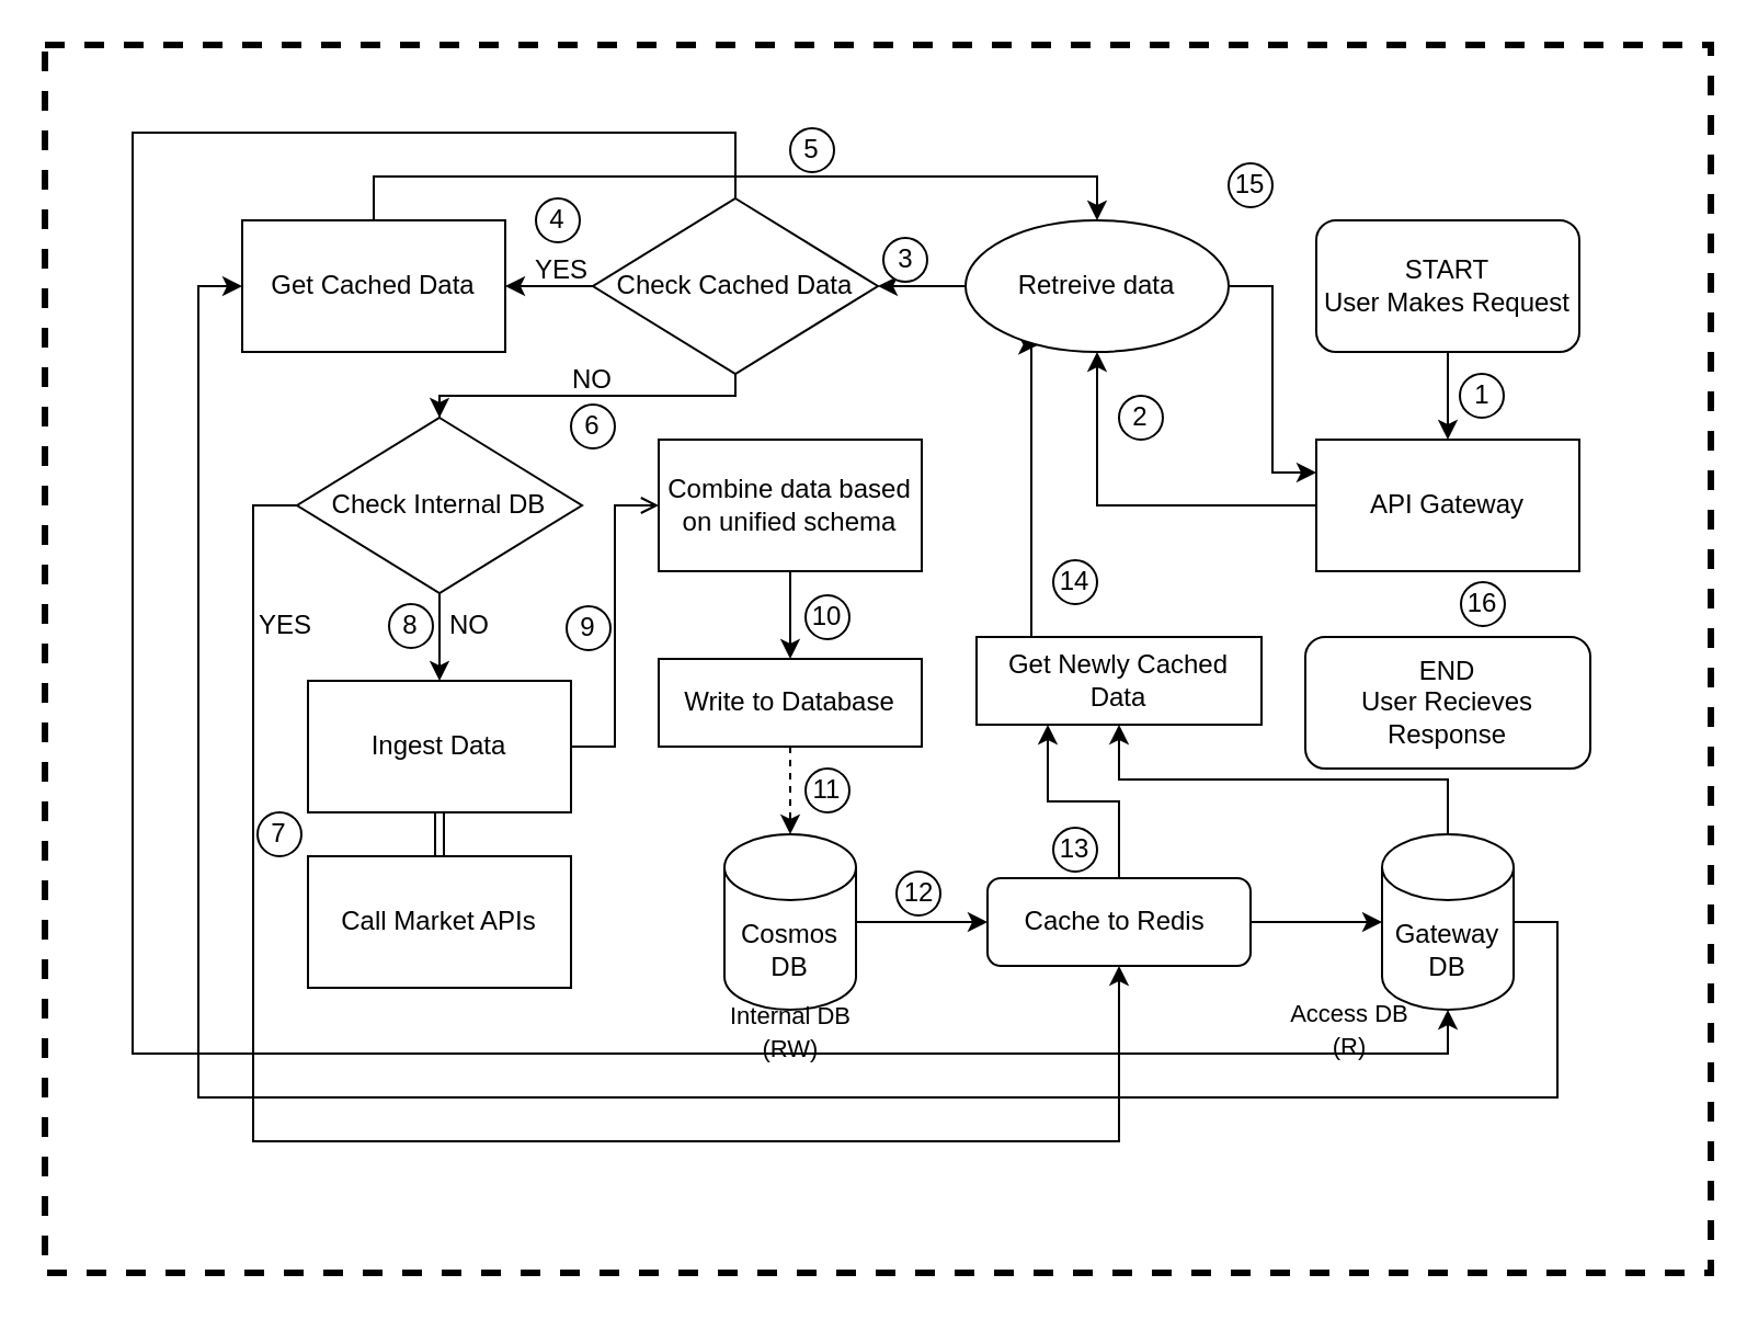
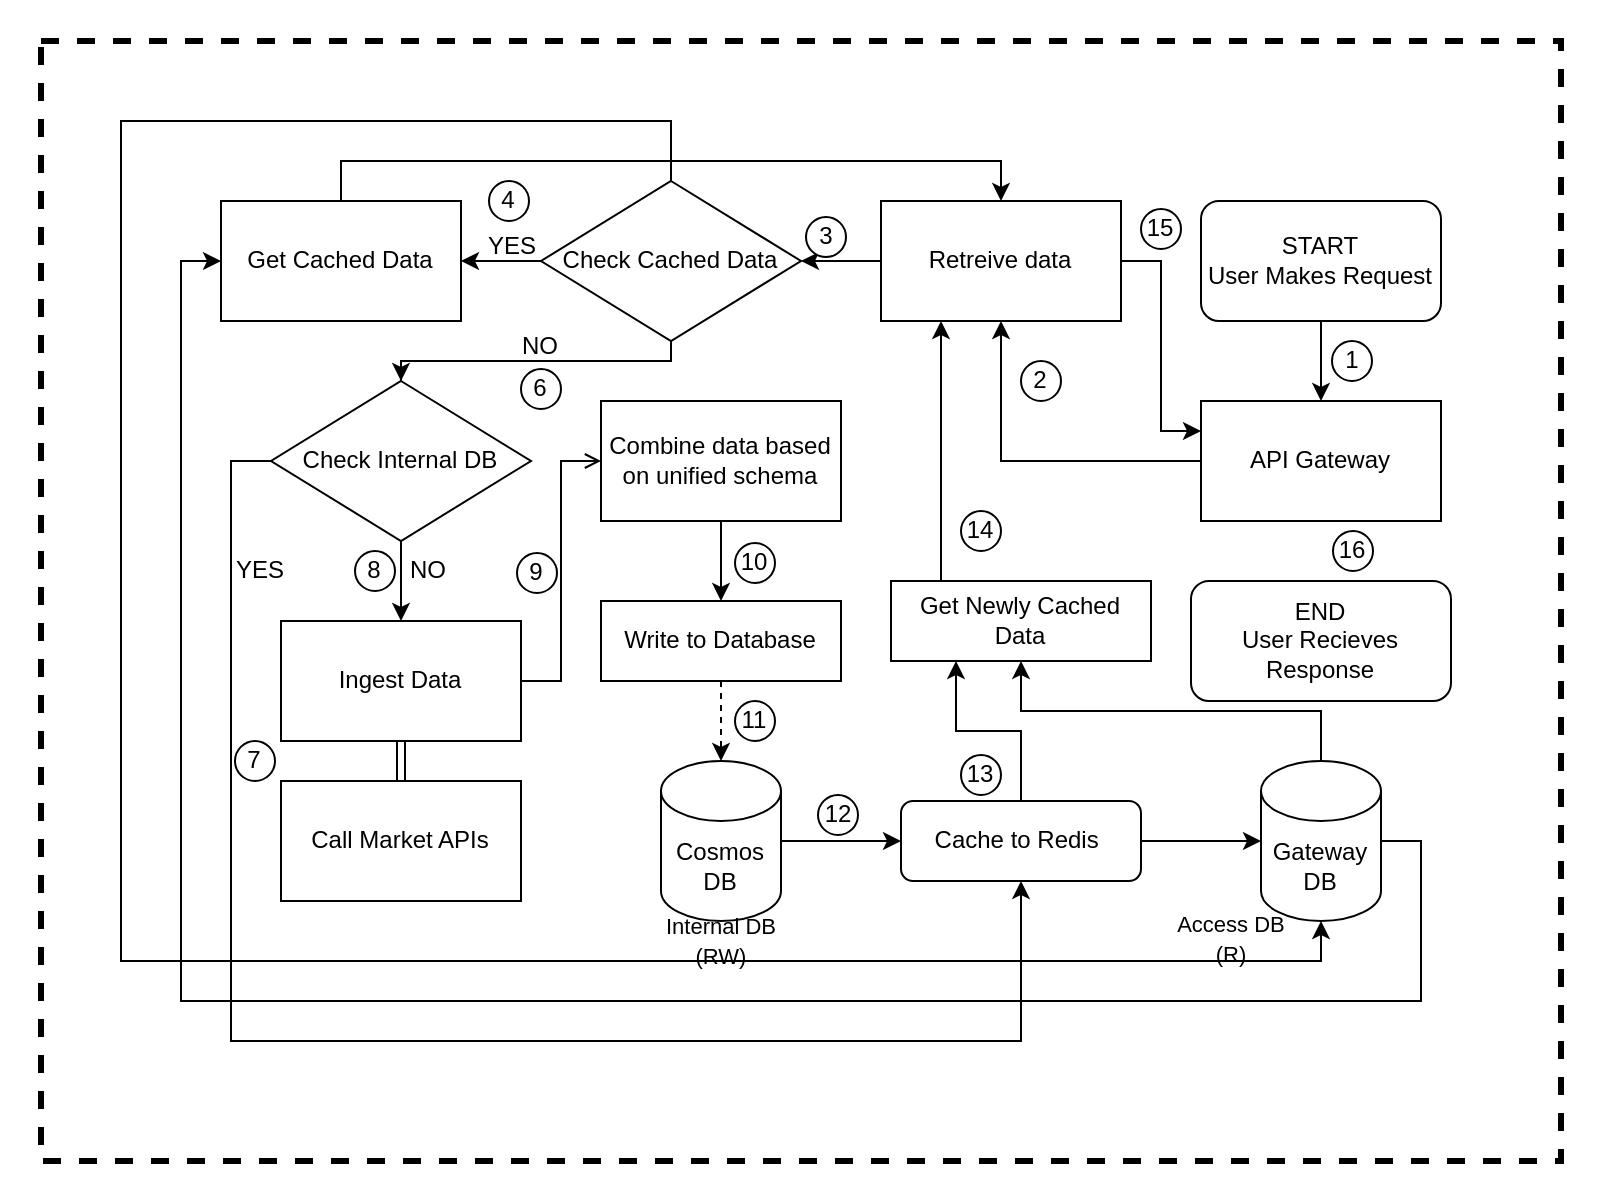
  <mxCell id="0" />
  <mxCell id="1" parent="0" />
  <mxCell id="2" value="" style="edgeStyle=orthogonalEdgeStyle;rounded=0;orthogonalLoop=1;jettySize=auto;html=1;shape=link;" edge="1" parent="1" source="3" target="5"><mxGeometry relative="1" as="geometry" /></mxCell>
  <mxCell id="3" value="Call Market APIs" style="rounded=0;whiteSpace=wrap;html=1;" vertex="1" parent="1"><mxGeometry x="140" y="390" width="120" height="60" as="geometry" /></mxCell>
  <mxCell id="4" style="edgeStyle=orthogonalEdgeStyle;rounded=0;orthogonalLoop=1;jettySize=auto;html=1;exitX=1;exitY=0.5;exitDx=0;exitDy=0;entryX=0;entryY=0.5;entryDx=0;entryDy=0;endArrow=open;" edge="1" parent="1" source="5" target="6"><mxGeometry relative="1" as="geometry" /></mxCell>
  <mxCell id="5" value="Ingest Data" style="rounded=0;whiteSpace=wrap;html=1;" vertex="1" parent="1"><mxGeometry x="140" y="310" width="120" height="60" as="geometry" /></mxCell>
  <mxCell id="6" value="Combine data based on unified schema" style="rounded=0;whiteSpace=wrap;html=1;" vertex="1" parent="1"><mxGeometry x="300" y="200" width="120" height="60" as="geometry" /></mxCell>
  <mxCell id="7" value="" style="edgeStyle=orthogonalEdgeStyle;rounded=0;orthogonalLoop=1;jettySize=auto;html=1;" edge="1" parent="1" source="8" target="14"><mxGeometry relative="1" as="geometry" /></mxCell>
  <mxCell id="8" value="Cosmos DB" style="shape=cylinder3;whiteSpace=wrap;html=1;boundedLbl=1;backgroundOutline=1;size=15;" vertex="1" parent="1"><mxGeometry x="330" y="380" width="60" height="80" as="geometry" /></mxCell>
  <mxCell id="9" style="edgeStyle=orthogonalEdgeStyle;rounded=0;orthogonalLoop=1;jettySize=auto;html=1;exitX=0.5;exitY=1;exitDx=0;exitDy=0;entryX=0.5;entryY=0;entryDx=0;entryDy=0;entryPerimeter=0;dashed=1;" edge="1" parent="1" source="11" target="8"><mxGeometry relative="1" as="geometry" /></mxCell>
  <mxCell id="10" value="" style="edgeStyle=orthogonalEdgeStyle;rounded=0;orthogonalLoop=1;jettySize=auto;html=1;exitX=0.5;exitY=1;exitDx=0;exitDy=0;entryX=0.5;entryY=0;entryDx=0;entryDy=0;entryPerimeter=0;" edge="1" parent="1" source="6" target="11"><mxGeometry relative="1" as="geometry"><mxPoint x="410" y="280" as="sourcePoint" /><mxPoint x="410" y="380" as="targetPoint" /></mxGeometry></mxCell>
  <mxCell id="11" value="Write to Database" style="rounded=0;whiteSpace=wrap;html=1;" vertex="1" parent="1"><mxGeometry x="300" y="300" width="120" height="40" as="geometry" /></mxCell>
  <mxCell id="12" value="" style="edgeStyle=orthogonalEdgeStyle;rounded=0;orthogonalLoop=1;jettySize=auto;html=1;" edge="1" parent="1" source="14" target="18"><mxGeometry relative="1" as="geometry" /></mxCell>
  <mxCell id="13" style="edgeStyle=orthogonalEdgeStyle;rounded=0;orthogonalLoop=1;jettySize=auto;html=1;exitX=0.5;exitY=0;exitDx=0;exitDy=0;entryX=0.25;entryY=1;entryDx=0;entryDy=0;" edge="1" parent="1" source="14" target="21"><mxGeometry relative="1" as="geometry" /></mxCell>
  <mxCell id="14" value="Cache to Redis&amp;nbsp;" style="whiteSpace=wrap;html=1;rounded=1;" vertex="1" parent="1"><mxGeometry x="450" y="400" width="120" height="40" as="geometry" /></mxCell>
  <mxCell id="15" value="&lt;font style=&quot;font-size: 11px;&quot;&gt;Internal DB (RW)&lt;/font&gt;" style="text;html=1;align=center;verticalAlign=middle;whiteSpace=wrap;rounded=0;" vertex="1" parent="1"><mxGeometry x="317.5" y="455" width="85" height="30" as="geometry" /></mxCell>
  <mxCell id="16" style="edgeStyle=orthogonalEdgeStyle;rounded=0;orthogonalLoop=1;jettySize=auto;html=1;exitX=1;exitY=0.5;exitDx=0;exitDy=0;exitPerimeter=0;entryX=0;entryY=0.5;entryDx=0;entryDy=0;" edge="1" parent="1" source="18" target="35"><mxGeometry relative="1" as="geometry"><Array as="points"><mxPoint x="710" y="420" /><mxPoint x="710" y="500" /><mxPoint x="90" y="500" /><mxPoint x="90" y="130" /></Array></mxGeometry></mxCell>
  <mxCell id="17" style="edgeStyle=orthogonalEdgeStyle;rounded=0;orthogonalLoop=1;jettySize=auto;html=1;exitX=0.5;exitY=0;exitDx=0;exitDy=0;exitPerimeter=0;entryX=0.5;entryY=1;entryDx=0;entryDy=0;" edge="1" parent="1" source="18" target="21"><mxGeometry relative="1" as="geometry" /></mxCell>
  <mxCell id="18" value="Gateway DB" style="shape=cylinder3;whiteSpace=wrap;html=1;boundedLbl=1;backgroundOutline=1;size=15;" vertex="1" parent="1"><mxGeometry x="630" y="380" width="60" height="80" as="geometry" /></mxCell>
  <mxCell id="19" value="&lt;font style=&quot;font-size: 11px;&quot;&gt;Access DB (R)&lt;/font&gt;" style="text;html=1;align=center;verticalAlign=middle;whiteSpace=wrap;rounded=0;" vertex="1" parent="1"><mxGeometry x="580" y="454" width="71" height="30" as="geometry" /></mxCell>
  <mxCell id="20" style="edgeStyle=orthogonalEdgeStyle;rounded=0;orthogonalLoop=1;jettySize=auto;html=1;entryX=0.25;entryY=1;entryDx=0;entryDy=0;" edge="1" parent="1" source="21" target="29"><mxGeometry relative="1" as="geometry"><Array as="points"><mxPoint x="470" y="250" /><mxPoint x="470" y="250" /></Array></mxGeometry></mxCell>
  <mxCell id="21" value="Get Newly Cached Data" style="rounded=0;whiteSpace=wrap;html=1;" vertex="1" parent="1"><mxGeometry x="445" y="290" width="130" height="40" as="geometry" /></mxCell>
  <mxCell id="22" value="" style="edgeStyle=orthogonalEdgeStyle;rounded=0;orthogonalLoop=1;jettySize=auto;html=1;" edge="1" parent="1" source="23" target="29"><mxGeometry relative="1" as="geometry" /></mxCell>
  <mxCell id="23" value="API Gateway" style="rounded=0;whiteSpace=wrap;html=1;" vertex="1" parent="1"><mxGeometry x="600" y="200" width="120" height="60" as="geometry" /></mxCell>
  <mxCell id="24" value="" style="edgeStyle=orthogonalEdgeStyle;rounded=0;orthogonalLoop=1;jettySize=auto;html=1;" edge="1" parent="1" source="25" target="23"><mxGeometry relative="1" as="geometry" /></mxCell>
  <mxCell id="25" value="START&lt;br&gt;User Makes Request" style="rounded=1;whiteSpace=wrap;html=1;" vertex="1" parent="1"><mxGeometry x="600" y="100" width="120" height="60" as="geometry" /></mxCell>
  <mxCell id="26" value="1" style="ellipse;whiteSpace=wrap;html=1;aspect=fixed;" vertex="1" parent="1"><mxGeometry x="665.5" y="170" width="20" height="20" as="geometry" /></mxCell>
  <mxCell id="27" value="" style="edgeStyle=orthogonalEdgeStyle;rounded=0;orthogonalLoop=1;jettySize=auto;html=1;" edge="1" parent="1" source="29" target="33"><mxGeometry relative="1" as="geometry" /></mxCell>
  <mxCell id="28" style="edgeStyle=orthogonalEdgeStyle;rounded=0;orthogonalLoop=1;jettySize=auto;html=1;exitX=1;exitY=0.5;exitDx=0;exitDy=0;entryX=0;entryY=0.25;entryDx=0;entryDy=0;" edge="1" parent="1" source="29" target="23"><mxGeometry relative="1" as="geometry" /></mxCell>
- <mxCell id="29" value="Retreive data" style="ellipse;whiteSpace=wrap;html=1;" vertex="1" parent="1"><mxGeometry x="440" y="100" width="120" height="60" as="geometry" /></mxCell>
+ <mxCell id="29" value="Retreive data" style="whiteSpace=wrap;html=1;rounded=0;" vertex="1" parent="1"><mxGeometry x="440" y="100" width="120" height="60" as="geometry" /></mxCell>
  <mxCell id="30" value="2" style="ellipse;whiteSpace=wrap;html=1;aspect=fixed;" vertex="1" parent="1"><mxGeometry x="510" y="180" width="20" height="20" as="geometry" /></mxCell>
  <mxCell id="31" value="" style="edgeStyle=orthogonalEdgeStyle;rounded=0;orthogonalLoop=1;jettySize=auto;html=1;" edge="1" parent="1" source="33" target="35"><mxGeometry relative="1" as="geometry" /></mxCell>
  <mxCell id="32" style="edgeStyle=orthogonalEdgeStyle;rounded=0;orthogonalLoop=1;jettySize=auto;html=1;exitX=0.5;exitY=1;exitDx=0;exitDy=0;entryX=0.5;entryY=0;entryDx=0;entryDy=0;" edge="1" parent="1" source="42" target="5"><mxGeometry relative="1" as="geometry"><Array as="points"><mxPoint x="200" y="180" /></Array></mxGeometry></mxCell>
  <mxCell id="33" value="Check Cached Data" style="rhombus;whiteSpace=wrap;html=1;rounded=0;" vertex="1" parent="1"><mxGeometry x="270" y="90" width="130" height="80" as="geometry" /></mxCell>
  <mxCell id="34" style="edgeStyle=orthogonalEdgeStyle;rounded=0;orthogonalLoop=1;jettySize=auto;html=1;exitX=0.5;exitY=0;exitDx=0;exitDy=0;entryX=0.5;entryY=0;entryDx=0;entryDy=0;" edge="1" parent="1" source="35" target="29"><mxGeometry relative="1" as="geometry" /></mxCell>
  <mxCell id="35" value="Get Cached Data" style="whiteSpace=wrap;html=1;rounded=0;" vertex="1" parent="1"><mxGeometry x="110" y="100" width="120" height="60" as="geometry" /></mxCell>
  <mxCell id="36" value="YES" style="text;html=1;align=center;verticalAlign=middle;whiteSpace=wrap;rounded=0;" vertex="1" parent="1"><mxGeometry x="226" y="108" width="60" height="30" as="geometry" /></mxCell>
  <mxCell id="37" value="NO" style="text;html=1;align=center;verticalAlign=middle;whiteSpace=wrap;rounded=0;" vertex="1" parent="1"><mxGeometry x="240" y="158" width="60" height="30" as="geometry" /></mxCell>
  <mxCell id="38" value="END&lt;br&gt;User Recieves Response" style="rounded=1;whiteSpace=wrap;html=1;" vertex="1" parent="1"><mxGeometry x="595" y="290" width="130" height="60" as="geometry" /></mxCell>
  <mxCell id="39" style="edgeStyle=orthogonalEdgeStyle;rounded=0;orthogonalLoop=1;jettySize=auto;html=1;exitX=0.5;exitY=0;exitDx=0;exitDy=0;entryX=0.5;entryY=1;entryDx=0;entryDy=0;entryPerimeter=0;" edge="1" parent="1" source="33" target="18"><mxGeometry relative="1" as="geometry"><Array as="points"><mxPoint x="335" y="60" /><mxPoint x="60" y="60" /><mxPoint x="60" y="480" /><mxPoint x="660" y="480" /></Array></mxGeometry></mxCell>
  <mxCell id="40" value="" style="edgeStyle=orthogonalEdgeStyle;rounded=0;orthogonalLoop=1;jettySize=auto;html=1;exitX=0.5;exitY=1;exitDx=0;exitDy=0;entryX=0.5;entryY=0;entryDx=0;entryDy=0;" edge="1" parent="1" source="33" target="42"><mxGeometry relative="1" as="geometry"><mxPoint x="335" y="170" as="sourcePoint" /><mxPoint x="200" y="290" as="targetPoint" /><Array as="points"><mxPoint x="335" y="180" /></Array></mxGeometry></mxCell>
  <mxCell id="41" style="edgeStyle=orthogonalEdgeStyle;rounded=0;orthogonalLoop=1;jettySize=auto;html=1;exitX=0;exitY=0.5;exitDx=0;exitDy=0;entryX=0.5;entryY=1;entryDx=0;entryDy=0;" edge="1" parent="1" source="42" target="14"><mxGeometry relative="1" as="geometry"><Array as="points"><mxPoint x="115" y="230" /><mxPoint x="115" y="520" /><mxPoint x="510" y="520" /></Array></mxGeometry></mxCell>
  <mxCell id="42" value="Check Internal DB" style="rhombus;whiteSpace=wrap;html=1;rounded=0;" vertex="1" parent="1"><mxGeometry x="135" y="190" width="130" height="80" as="geometry" /></mxCell>
  <mxCell id="43" value="NO" style="text;html=1;align=center;verticalAlign=middle;whiteSpace=wrap;rounded=0;" vertex="1" parent="1"><mxGeometry x="184" y="270" width="60" height="30" as="geometry" /></mxCell>
  <mxCell id="44" value="YES" style="text;html=1;align=center;verticalAlign=middle;whiteSpace=wrap;rounded=0;" vertex="1" parent="1"><mxGeometry x="100" y="270" width="60" height="30" as="geometry" /></mxCell>
  <mxCell id="45" value="3" style="ellipse;whiteSpace=wrap;html=1;aspect=fixed;" vertex="1" parent="1"><mxGeometry x="402.5" y="108" width="20" height="20" as="geometry" /></mxCell>
  <mxCell id="46" value="4" style="ellipse;whiteSpace=wrap;html=1;aspect=fixed;" vertex="1" parent="1"><mxGeometry x="244" y="90" width="20" height="20" as="geometry" /></mxCell>
- <mxCell id="47" value="5" style="ellipse;whiteSpace=wrap;html=1;aspect=fixed;" vertex="1" parent="1"><mxGeometry x="360" y="58" width="20" height="20" as="geometry" /></mxCell>
  <mxCell id="48" value="6" style="ellipse;whiteSpace=wrap;html=1;aspect=fixed;" vertex="1" parent="1"><mxGeometry x="260" y="184" width="20" height="20" as="geometry" /></mxCell>
  <mxCell id="49" value="7" style="ellipse;whiteSpace=wrap;html=1;aspect=fixed;" vertex="1" parent="1"><mxGeometry x="117" y="370" width="20" height="20" as="geometry" /></mxCell>
  <mxCell id="50" value="8" style="ellipse;whiteSpace=wrap;html=1;aspect=fixed;" vertex="1" parent="1"><mxGeometry x="177" y="275" width="20" height="20" as="geometry" /></mxCell>
  <mxCell id="51" value="9" style="ellipse;whiteSpace=wrap;html=1;aspect=fixed;" vertex="1" parent="1"><mxGeometry x="258" y="276" width="20" height="20" as="geometry" /></mxCell>
  <mxCell id="52" value="10" style="ellipse;whiteSpace=wrap;html=1;aspect=fixed;" vertex="1" parent="1"><mxGeometry x="367" y="271" width="20" height="20" as="geometry" /></mxCell>
  <mxCell id="53" value="11" style="ellipse;whiteSpace=wrap;html=1;aspect=fixed;" vertex="1" parent="1"><mxGeometry x="367" y="350" width="20" height="20" as="geometry" /></mxCell>
  <mxCell id="54" value="12" style="ellipse;whiteSpace=wrap;html=1;aspect=fixed;" vertex="1" parent="1"><mxGeometry x="408.5" y="397" width="20" height="20" as="geometry" /></mxCell>
  <mxCell id="55" value="13" style="ellipse;whiteSpace=wrap;html=1;aspect=fixed;" vertex="1" parent="1"><mxGeometry x="480" y="377" width="20" height="20" as="geometry" /></mxCell>
  <mxCell id="56" value="14" style="ellipse;whiteSpace=wrap;html=1;aspect=fixed;" vertex="1" parent="1"><mxGeometry x="480" y="255" width="20" height="20" as="geometry" /></mxCell>
- <mxCell id="57" value="15" style="ellipse;whiteSpace=wrap;html=1;aspect=fixed;" vertex="1" parent="1"><mxGeometry x="560" y="74" width="20" height="20" as="geometry" /></mxCell>
+ <mxCell id="57" value="15" style="ellipse;whiteSpace=wrap;html=1;aspect=fixed;" vertex="1" parent="1"><mxGeometry x="570" y="104" width="20" height="20" as="geometry" /></mxCell>
  <mxCell id="58" value="16" style="ellipse;whiteSpace=wrap;html=1;aspect=fixed;" vertex="1" parent="1"><mxGeometry x="666" y="265" width="20" height="20" as="geometry" /></mxCell>
  <mxCell id="59" value="" style="rounded=0;whiteSpace=wrap;html=1;fillColor=none;strokeWidth=3;dashed=1;" vertex="1" parent="1"><mxGeometry x="20" y="20" width="760" height="560" as="geometry" /></mxCell>
